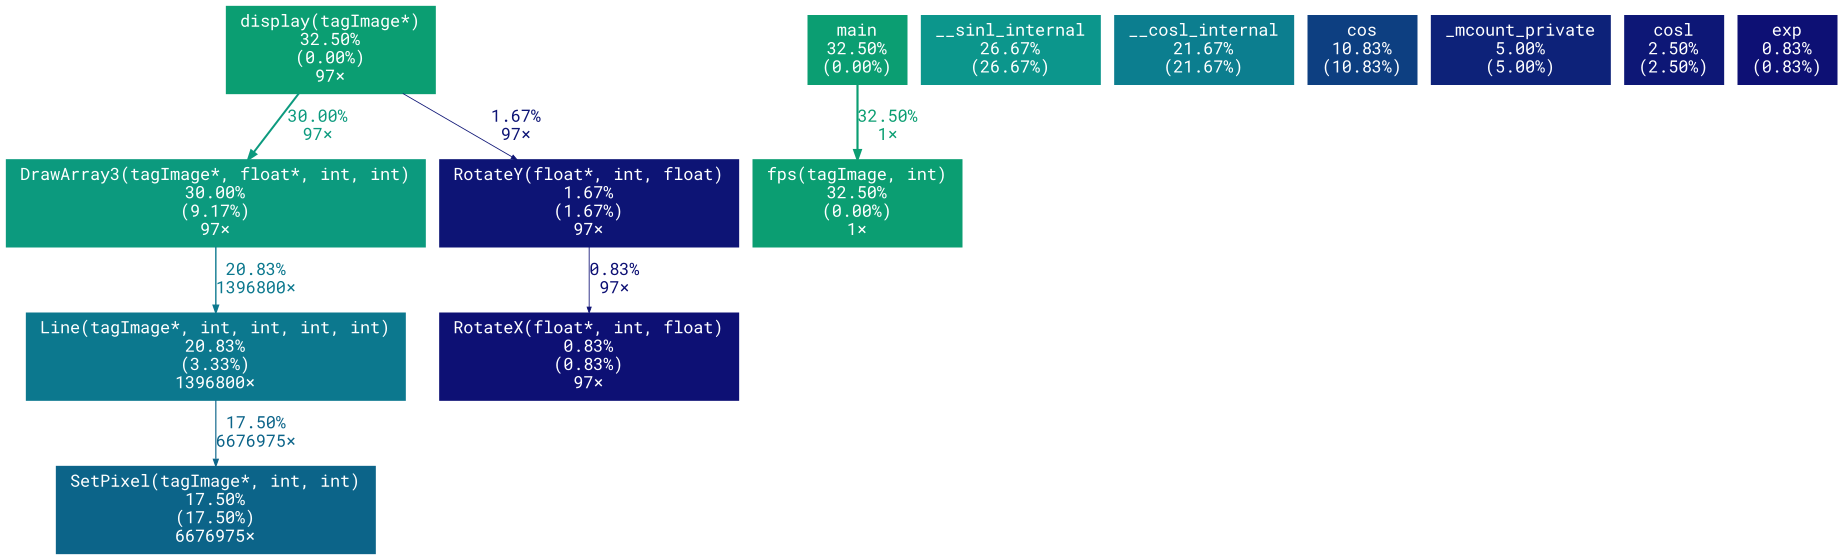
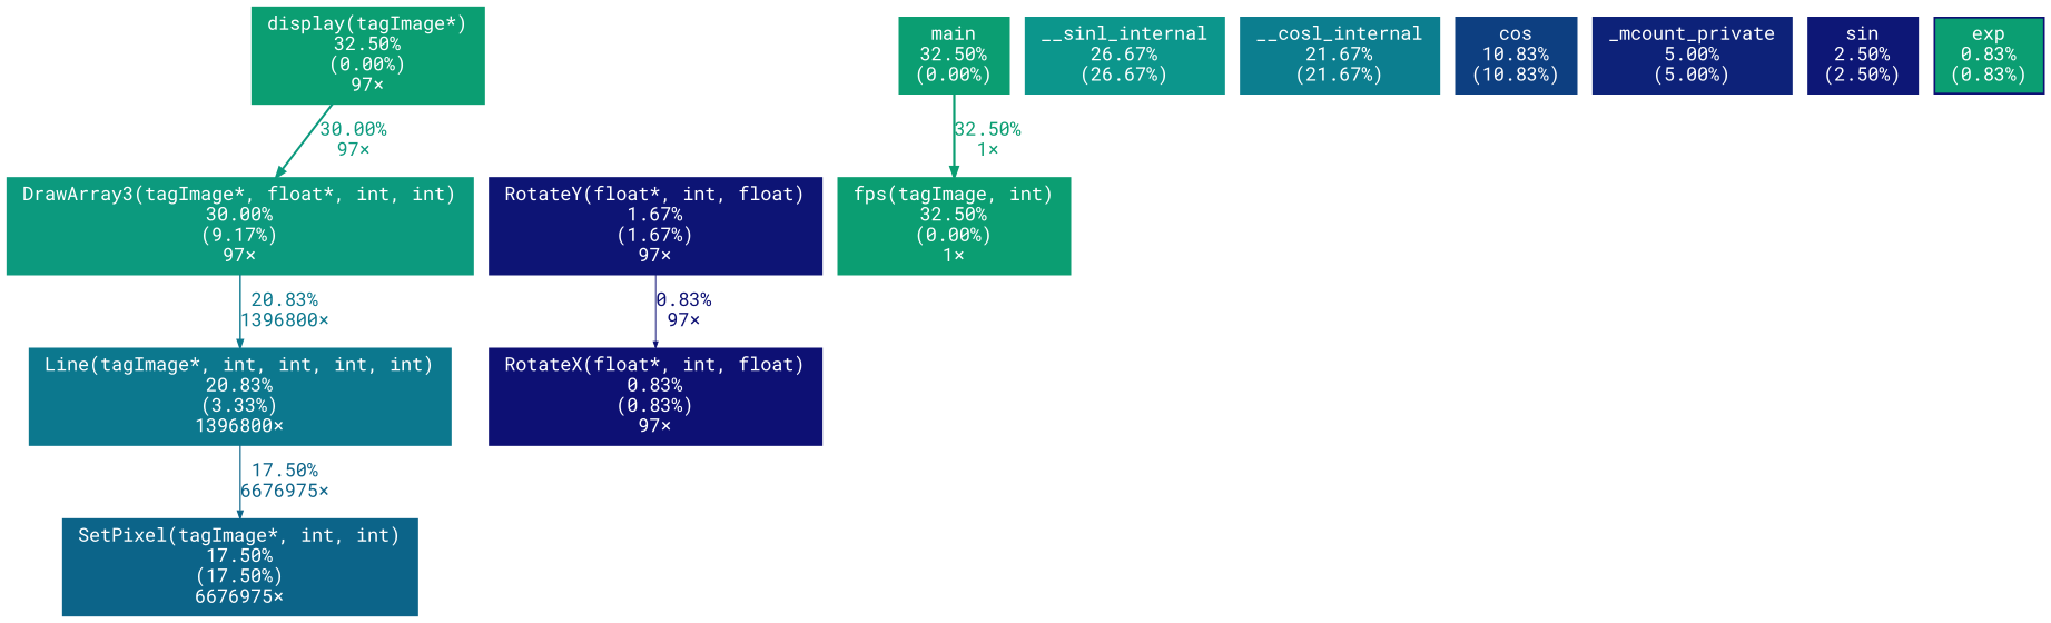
  digraph {
    fontname="Roboto Mono"
    nodesep=0.125
    ranksep=0.25
    node [color="#0b9e72" fontcolor="#ffffff" fontname="Roboto Mono" fontsize=10.00 shape=box style=filled]
    edge [arrowsize=0.35 fontname="Roboto Mono" fontsize=10.00 labeldistance=0.50 penwidth=0.50]
    n1 [height=0 label="display(tagImage*)\n32.50%\n(0.00%)\n97×" width=0]
    n2 [color="#0c9a7e" height=0 label="DrawArray3(tagImage*, float*, int, int)\n30.00%\n(9.17%)\n97×" width=0]
    n3 [color="#0d1475" height=0 label="RotateY(float*, int, float)\n1.67%\n(1.67%)\n97×" width=0]
    n4 [color="#0c788e" height=0 label="Line(tagImage*, int, int, int, int)\n20.83%\n(3.33%)\n1396800×" width=0]
    n5 [color="#0d1074" height=0 label="RotateX(float*, int, float)\n0.83%\n(0.83%)\n97×" width=0]
    n6 [color="#0c6489" height=0 label="SetPixel(tagImage*, int, int)\n17.50%\n(17.50%)\n6676975×" width=0]
    n7 [height=0 label="fps(tagImage, int)\n32.50%\n(0.00%)\n1×" width=0]
    n8 [height=0 label="main\n32.50%\n(0.00%)" width=0]
    n9 [color="#0c968c" height=0 label="__sinl_internal\n26.67%\n(26.67%)" width=0]
    n10 [color="#0c7e8f" height=0 label="__cosl_internal\n21.67%\n(21.67%)" width=0]
    n11 [color="#0d3f81" height=0 label="cos\n10.83%\n(10.83%)" width=0]
    n12 [color="#0d2279" height=0 label="_mcount_private\n5.00%\n(5.00%)" width=0]
-   n13 [color="#0d1776" height=0 label="cosl\n2.50%\n(2.50%)" width=0]
-   n14 [color="#0d1074" height=0 label="exp\n0.83%\n(0.83%)" width=0]
+   n13 [color="#0d1776" height=0 label="sin\n2.50%\n(2.50%)" width=0]
+   n14 [color="#0d1074" height=0 label="exp\n0.83%\n(0.83%)" width=0 fillcolor="#0b9e72"]
    n1 -> n2 [arrowsize=0.55 color="#0c9a7e" fontcolor="#0c9a7e" label="30.00%\n97×" labeldistance=1.20 penwidth=1.20]
-   n1 -> n3 [color="#0d1475" fontcolor="#0d1475" label="1.67%\n97×"]
    n2 -> n4 [arrowsize=0.46 color="#0c788e" fontcolor="#0c788e" label="20.83%\n1396800×" labeldistance=0.83 penwidth=0.83]
    n3 -> n5 [color="#0d1074" fontcolor="#0d1074" label="0.83%\n97×"]
    n4 -> n6 [arrowsize=0.42 color="#0c6489" fontcolor="#0c6489" label="17.50%\n6676975×" labeldistance=0.70 penwidth=0.70]
    n8 -> n7 [arrowsize=0.57 color="#0b9e72" fontcolor="#0b9e72" label="32.50%\n1×" labeldistance=1.30 penwidth=1.30]
  }
